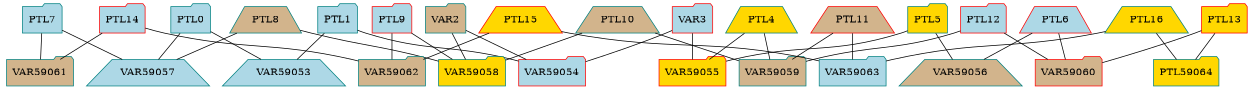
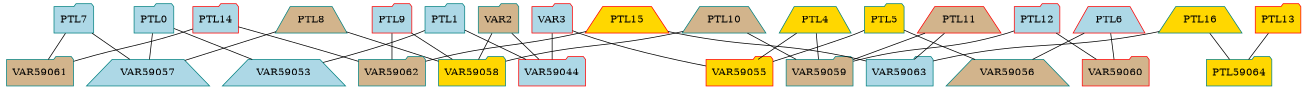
  graph {
    fontname="DejaVu Serif"
    node [color=teal fillcolor=lightblue fontname="DejaVu Serif" shape=folder style=filled]
    edge [fontname="DejaVu Serif"]
    VAR59053 [shape=trapezium]
    PTL0
    VAR59057 [shape=trapezium]
    PTL1
-   VAR59054 [color=red]
+   VAR59054 [color=red label=VAR59044]
    n6 [fillcolor=tan label=VAR2]
    VAR59058 [fillcolor=gold]
    n8 [color=red label=VAR3]
    VAR59055 [color=red fillcolor=gold]
    PTL4 [fillcolor=gold shape=trapezium]
    VAR59059 [fillcolor=tan]
    PTL5 [fillcolor=gold]
    VAR59056 [fillcolor=tan shape=trapezium]
    PTL6 [color=red shape=trapezium]
    VAR59060 [color=red fillcolor=tan]
    PTL7
    VAR59061 [fillcolor=tan]
    PTL8 [fillcolor=tan shape=trapezium]
    PTL9 [color=red]
    VAR59062 [fillcolor=tan]
    PTL10 [fillcolor=tan shape=trapezium]
    PTL11 [color=red fillcolor=tan shape=trapezium]
    VAR59063
    PTL12 [color=red]
    PTL13 [color=red fillcolor=gold]
    n26 [fillcolor=gold label=PTL59064]
    PTL14 [color=red]
    PTL15 [color=red fillcolor=gold shape=trapezium]
    PTL16 [fillcolor=gold shape=trapezium]
    PTL0 -- VAR59053
    PTL0 -- VAR59057
    PTL1 -- VAR59053
    PTL1 -- VAR59054
    n6 -- VAR59054
    n6 -- VAR59058
    n8 -- VAR59054
    n8 -- VAR59055
    PTL4 -- VAR59055
    PTL4 -- VAR59059
    PTL5 -- VAR59055
    PTL5 -- VAR59056
    PTL6 -- VAR59056
    PTL6 -- VAR59060
    PTL7 -- VAR59057
    PTL7 -- VAR59061
    PTL8 -- VAR59057
    PTL8 -- VAR59058
    PTL9 -- VAR59058
    PTL9 -- VAR59062
    PTL10 -- VAR59058
    PTL10 -- VAR59059
    PTL11 -- VAR59059
    PTL11 -- VAR59063
    PTL12 -- VAR59059
    PTL12 -- VAR59060
-   PTL13 -- VAR59060
    PTL13 -- n26
    PTL14 -- VAR59061
    PTL14 -- VAR59062
    PTL15 -- VAR59062
    PTL15 -- VAR59063
    PTL16 -- VAR59063
    PTL16 -- n26
  }
